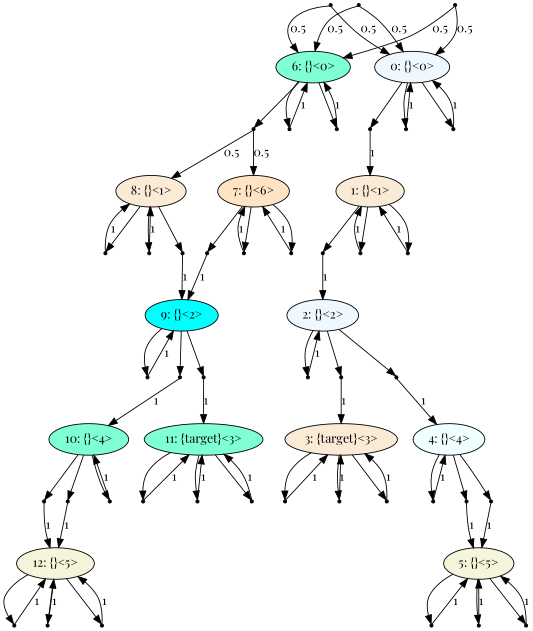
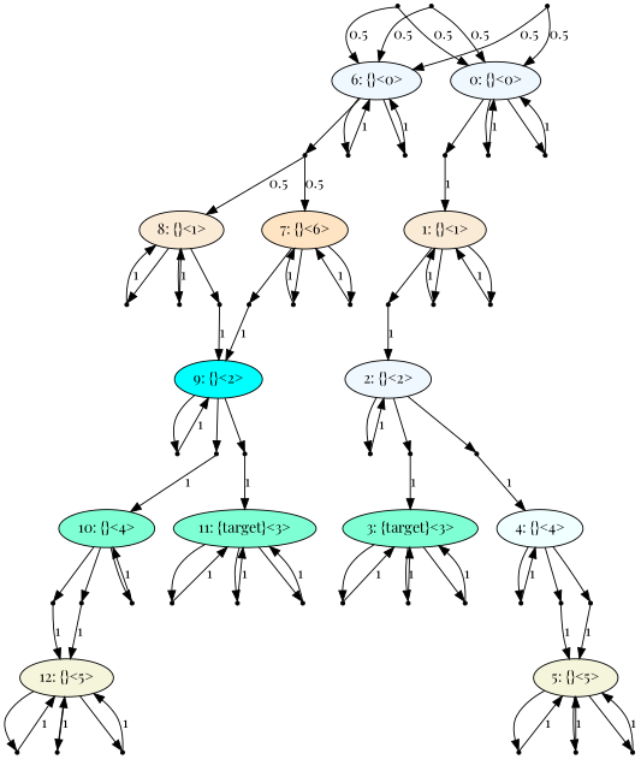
  digraph {
    fontname="Playfair Display"
    node [fontname="Playfair Display" shape=point]
    edge [fontname="Playfair Display"]
    n1 [fillcolor=aliceblue label="0: {}<0>" style=filled shape=""]
    "0c0"
    "0c1"
    "0c2"
    n5 [fillcolor=antiquewhite label="1: {}<1>" style=filled shape=""]
    "1c0"
    "1c1"
    "1c2"
    n9 [fillcolor=aliceblue label="2: {}<2>" style=filled shape=""]
    "2c0"
    "2c1"
    "2c2"
-   n13 [fillcolor=antiquewhite label="3: {target}<3>" style=filled shape=""]
+   n13 [fillcolor=aquamarine label="3: {target}<3>" style=filled shape=""]
    n14 [fillcolor=azure label="4: {}<4>" style=filled shape=""]
    "3c0"
    "3c1"
    "3c2"
    "4c0"
    "4c1"
    "4c2"
    n21 [fillcolor=beige label="5: {}<5>" style=filled shape=""]
    "5c0"
    "5c1"
    "5c2"
-   n25 [fillcolor=aquamarine label="6: {}<0>" style=filled shape=""]
+   n25 [fillcolor=aliceblue label="6: {}<0>" style=filled shape=""]
    "6c0"
    "6c1"
    "6c2"
    n29 [fillcolor=bisque label="7: {}<6>" style=filled shape=""]
    n30 [fillcolor=antiquewhite label="8: {}<1>" style=filled shape=""]
    "7c0"
    "7c1"
    "7c2"
    n34 [fillcolor=aqua label="9: {}<2>" style=filled shape=""]
    "8c0"
    "8c1"
    "8c2"
    "9c0"
    "9c1"
    "9c2"
    n41 [fillcolor=aquamarine label="10: {}<4>" style=filled shape=""]
    n42 [fillcolor=aquamarine label="11: {target}<3>" style=filled shape=""]
    "10c0"
    "10c1"
    "10c2"
    n46 [fillcolor=beige label="12: {}<5>" style=filled shape=""]
    "11c0"
    "11c1"
    "11c2"
    "12c0"
    "12c1"
    "12c2"
    "13c0"
    "13c1"
    "13c2"
    n1 -> "0c0"
    n1 -> "0c1"
    n1 -> "0c2"
    "0c0" -> n5 [label=1]
    "0c1" -> n1 [label=1]
    "0c2" -> n1 [label=1]
    n5 -> "1c0"
    n5 -> "1c1"
    n5 -> "1c2"
    "1c0" -> n9 [label=1]
    "1c1" -> n5 [label=1]
    "1c2" -> n5 [label=1]
    n9 -> "2c0"
    n9 -> "2c1"
    n9 -> "2c2"
    "2c0" -> n9 [label=1]
    "2c1" -> n13 [label=1]
    "2c2" -> n14 [label=1]
    n13 -> "3c0"
    n13 -> "3c1"
    n13 -> "3c2"
    n14 -> "4c0"
    n14 -> "4c1"
    n14 -> "4c2"
    "3c0" -> n13 [label=1]
    "3c1" -> n13 [label=1]
    "3c2" -> n13 [label=1]
    "4c0" -> n14 [label=1]
    "4c1" -> n21 [label=1]
    "4c2" -> n21 [label=1]
    n21 -> "5c0"
    n21 -> "5c1"
    n21 -> "5c2"
    "5c0" -> n21 [label=1]
    "5c1" -> n21 [label=1]
    "5c2" -> n21 [label=1]
    n25 -> "6c0"
    n25 -> "6c1"
    n25 -> "6c2"
    "6c0" -> n29 [label=0.5]
    "6c0" -> n30 [label=0.5]
    "6c1" -> n25 [label=1]
    "6c2" -> n25 [label=1]
    n29 -> "7c0"
    n29 -> "7c1"
    n29 -> "7c2"
    n30 -> "8c0"
    n30 -> "8c1"
    n30 -> "8c2"
    "7c0" -> n34 [label=1]
    "7c1" -> n29 [label=1]
    "7c2" -> n29 [label=1]
    n34 -> "9c0"
    n34 -> "9c1"
    n34 -> "9c2"
    "8c0" -> n34 [label=1]
    "8c1" -> n30 [label=1]
    "8c2" -> n30 [label=1]
    "9c0" -> n34 [label=1]
    "9c1" -> n41 [label=1]
    "9c2" -> n42 [label=1]
    n41 -> "10c0"
    n41 -> "10c1"
    n41 -> "10c2"
    n42 -> "11c0"
    n42 -> "11c1"
    n42 -> "11c2"
    "10c0" -> n41 [label=1]
    "10c1" -> n46 [label=1]
    "10c2" -> n46 [label=1]
    n46 -> "12c0"
    n46 -> "12c1"
    n46 -> "12c2"
    "11c0" -> n42 [label=1]
    "11c1" -> n42 [label=1]
    "11c2" -> n42 [label=1]
    "12c0" -> n46 [label=1]
    "12c1" -> n46 [label=1]
    "12c2" -> n46 [label=1]
    "13c0" -> n1 [label=0.5]
    "13c0" -> n25 [label=0.5]
    "13c1" -> n1 [label=0.5]
    "13c1" -> n25 [label=0.5]
    "13c2" -> n1 [label=0.5]
    "13c2" -> n25 [label=0.5]
  }
